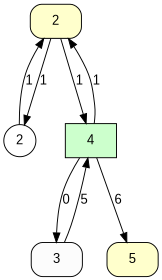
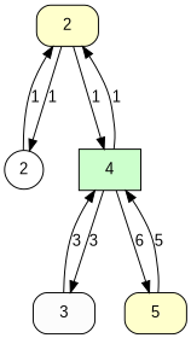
  digraph {
    fontname="Liberation Sans"
    rankdir=TB
    node [fillcolor="#FFFFCC" fontname="Liberation Sans" peripheries=1 shape=record style="rounded,filled"]
    edge [fontname="Liberation Sans" minlen=2]
    n1 [label=2 rankdir=LR]
    n2 [fillcolor="#FFFFFF" label=2 shape=circle width=0.2]
    n3 [fillcolor="#CCFFCC" label=4 rankdir=LR style=filled]
    n4 [fillcolor="#FCFCFC" label=3 shape=box]
    n5 [label=5 shape=box]
    n1 -> n2 [label=1]
    n1 -> n3 [label=1]
    n2 -> n1 [label=1]
    n3 -> n1 [label=1]
-   n3 -> n4 [label=0]
+   n3 -> n4 [label=3]
    n3 -> n5 [label=6]
-   n4 -> n3 [label=5]
+   n4 -> n3 [label=3]
+   n5 -> n3 [label=5]
  }
